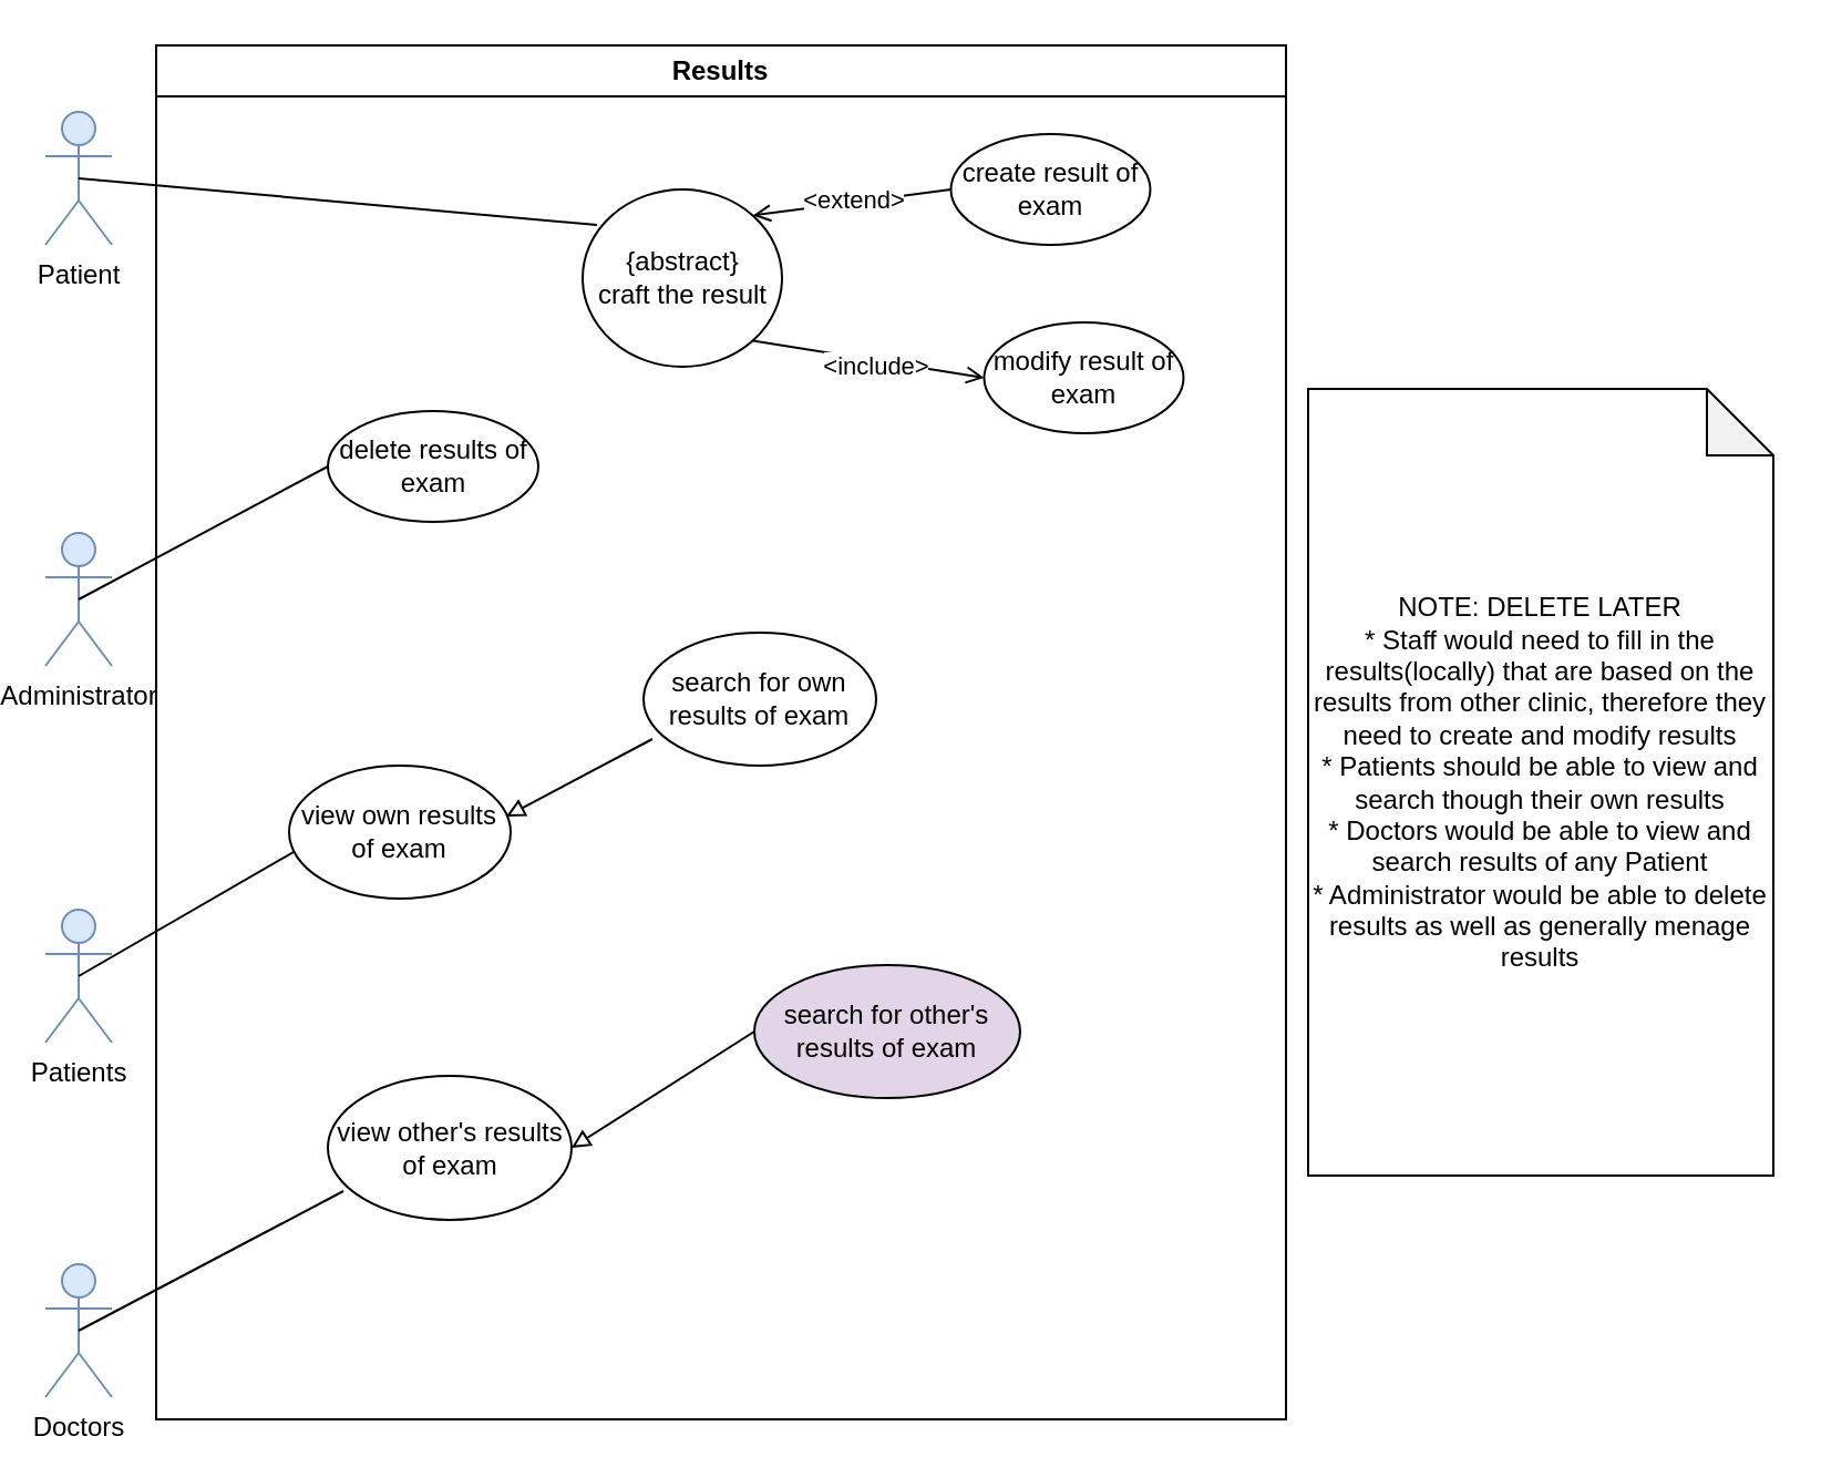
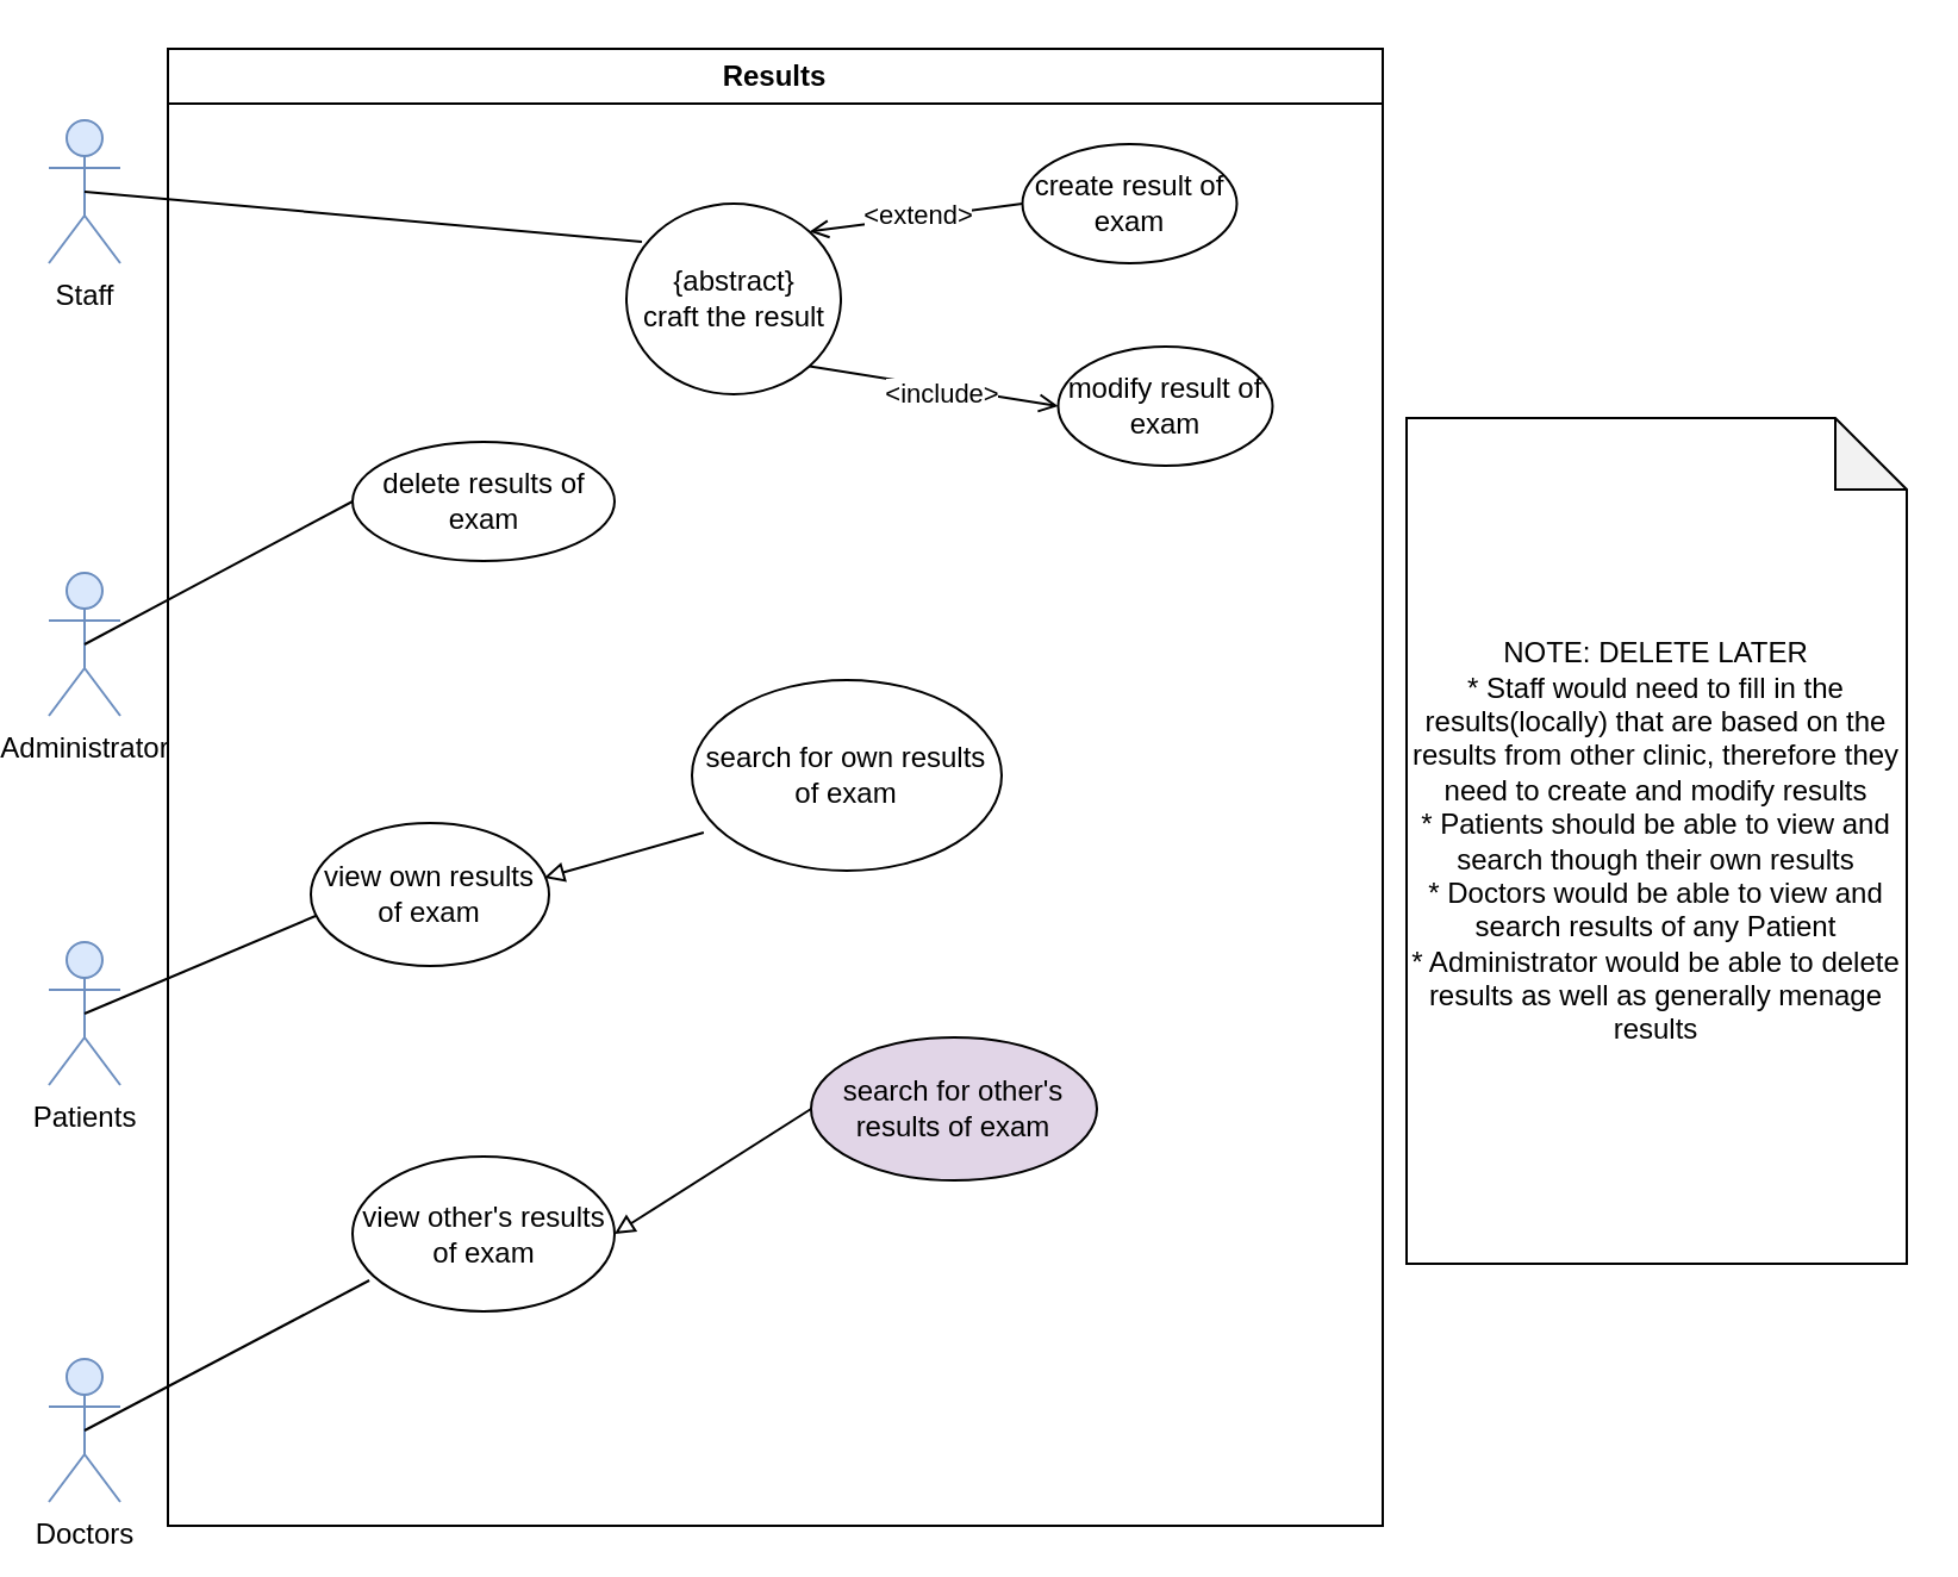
  <mxCell id="0" />
  <mxCell id="1" parent="0" />
  <mxCell id="2" value="create result of exam" style="ellipse;whiteSpace=wrap;html=1;" parent="1" vertex="1"><mxGeometry x="428.75" y="60" width="90" height="50" as="geometry" /></mxCell>
  <mxCell id="3" value="{abstract}&lt;br&gt;craft the result" style="ellipse;whiteSpace=wrap;html=1;" parent="1" vertex="1"><mxGeometry x="262.5" y="85" width="90" height="80" as="geometry" /></mxCell>
  <mxCell id="4" value="" style="endArrow=none;html=1;rounded=0;exitX=1;exitY=0;exitDx=0;exitDy=0;entryX=0;entryY=0.5;entryDx=0;entryDy=0;endFill=0;startArrow=open;startFill=0;" parent="1" source="3" target="2" edge="1"><mxGeometry width="50" height="50" relative="1" as="geometry"><mxPoint x="80" y="-0.13" as="sourcePoint" /><mxPoint x="145" y="-48.13" as="targetPoint" /></mxGeometry></mxCell>
  <mxCell id="5" value="&amp;lt;extend&amp;gt;" style="edgeLabel;html=1;align=center;verticalAlign=middle;resizable=0;points=[];" parent="4" vertex="1" connectable="0"><mxGeometry x="-0.126" y="-5" relative="1" as="geometry"><mxPoint x="6" y="-7" as="offset" /></mxGeometry></mxCell>
  <mxCell id="6" value="" style="endArrow=open;html=1;rounded=0;endFill=0;exitX=1;exitY=1;exitDx=0;exitDy=0;entryX=0;entryY=0.5;entryDx=0;entryDy=0;" parent="1" source="3" target="8" edge="1"><mxGeometry width="50" height="50" relative="1" as="geometry"><mxPoint x="308.75" y="200" as="sourcePoint" /><mxPoint x="440" y="170" as="targetPoint" /></mxGeometry></mxCell>
  <mxCell id="7" value="&amp;lt;include&amp;gt;" style="edgeLabel;html=1;align=center;verticalAlign=middle;resizable=0;points=[];" parent="6" vertex="1" connectable="0"><mxGeometry x="-0.126" y="-5" relative="1" as="geometry"><mxPoint x="11" y="-1" as="offset" /></mxGeometry></mxCell>
  <mxCell id="8" value="modify result of exam" style="ellipse;whiteSpace=wrap;html=1;" parent="1" vertex="1"><mxGeometry x="443.75" y="145" width="90" height="50" as="geometry" /></mxCell>
  <mxCell id="9" value="Doctors" style="shape=umlActor;verticalLabelPosition=bottom;verticalAlign=top;html=1;outlineConnect=0;fillColor=#dae8fc;strokeColor=#6c8ebf;" parent="1" vertex="1"><mxGeometry x="20" y="570" width="30" height="60" as="geometry" /></mxCell>
  <mxCell id="10" value="Administrator" style="shape=umlActor;verticalLabelPosition=bottom;verticalAlign=top;html=1;outlineConnect=0;fillColor=#dae8fc;strokeColor=#6c8ebf;" parent="1" vertex="1"><mxGeometry x="20" y="240" width="30" height="60" as="geometry" /></mxCell>
- <mxCell id="11" value="Patient" style="shape=umlActor;verticalLabelPosition=bottom;verticalAlign=top;html=1;outlineConnect=0;fillColor=#dae8fc;strokeColor=#6c8ebf;" parent="1" vertex="1"><mxGeometry x="20" y="50" width="30" height="60" as="geometry" /></mxCell>
- <mxCell id="12" value="Patients" style="shape=umlActor;verticalLabelPosition=bottom;verticalAlign=top;html=1;outlineConnect=0;fillColor=#dae8fc;strokeColor=#6c8ebf;" parent="1" vertex="1"><mxGeometry x="20" y="410" width="30" height="60" as="geometry" /></mxCell>
+ <mxCell id="11" value="Staff" style="shape=umlActor;verticalLabelPosition=bottom;verticalAlign=top;html=1;outlineConnect=0;fillColor=#dae8fc;strokeColor=#6c8ebf;" parent="1" vertex="1"><mxGeometry x="20" y="50" width="30" height="60" as="geometry" /></mxCell>
+ <mxCell id="12" value="Patients" style="shape=umlActor;verticalLabelPosition=bottom;verticalAlign=top;html=1;outlineConnect=0;fillColor=#dae8fc;strokeColor=#6c8ebf;" parent="1" vertex="1"><mxGeometry x="20" y="395" width="30" height="60" as="geometry" /></mxCell>
  <mxCell id="13" value="" style="endArrow=none;html=1;rounded=0;exitX=0.5;exitY=0.5;exitDx=0;exitDy=0;exitPerimeter=0;entryX=0.072;entryY=0.2;entryDx=0;entryDy=0;entryPerimeter=0;" parent="1" target="3" edge="1"><mxGeometry width="50" height="50" relative="1" as="geometry"><mxPoint x="35" y="80" as="sourcePoint" /><mxPoint x="660" y="320" as="targetPoint" /></mxGeometry></mxCell>
  <mxCell id="14" value="" style="endArrow=none;html=1;rounded=0;exitX=0.5;exitY=0.5;exitDx=0;exitDy=0;exitPerimeter=0;entryX=0;entryY=0.5;entryDx=0;entryDy=0;" parent="1" target="19" edge="1"><mxGeometry width="50" height="50" relative="1" as="geometry"><mxPoint x="35" y="270" as="sourcePoint" /><mxPoint x="121.98" y="212.04" as="targetPoint" /></mxGeometry></mxCell>
  <mxCell id="15" value="" style="endArrow=none;html=1;rounded=0;entryX=0.064;entryY=0.8;entryDx=0;entryDy=0;entryPerimeter=0;exitX=0.5;exitY=0.5;exitDx=0;exitDy=0;exitPerimeter=0;" parent="1" source="9" target="22" edge="1"><mxGeometry width="50" height="50" relative="1" as="geometry"><mxPoint x="100" y="650" as="sourcePoint" /><mxPoint x="647" y="732" as="targetPoint" /></mxGeometry></mxCell>
  <mxCell id="16" value="" style="endArrow=none;html=1;rounded=0;exitX=0.5;exitY=0.5;exitDx=0;exitDy=0;exitPerimeter=0;entryX=0.02;entryY=0.65;entryDx=0;entryDy=0;entryPerimeter=0;" parent="1" source="12" target="20" edge="1"><mxGeometry width="50" height="50" relative="1" as="geometry"><mxPoint x="490" y="330" as="sourcePoint" /><mxPoint x="540" y="280" as="targetPoint" /></mxGeometry></mxCell>
  <mxCell id="17" value="Results" style="swimlane;whiteSpace=wrap;html=1;" parent="1" vertex="1"><mxGeometry x="70" y="20" width="510" height="620" as="geometry" /></mxCell>
- <mxCell id="18" value="search for own results of exam" style="ellipse;whiteSpace=wrap;html=1;" parent="17" vertex="1"><mxGeometry x="220" y="265" width="105" height="60" as="geometry" /></mxCell>
- <mxCell id="19" value="delete results of exam" style="ellipse;whiteSpace=wrap;html=1;" parent="17" vertex="1"><mxGeometry x="77.5" y="165" width="95" height="50" as="geometry" /></mxCell>
+ <mxCell id="18" value="search for own results of exam" style="ellipse;whiteSpace=wrap;html=1;" parent="17" vertex="1"><mxGeometry x="220" y="265" width="130" height="80" as="geometry" /></mxCell>
+ <mxCell id="19" value="delete results of exam" style="ellipse;whiteSpace=wrap;html=1;" parent="17" vertex="1"><mxGeometry x="77.5" y="165" width="110" height="50" as="geometry" /></mxCell>
  <mxCell id="20" value="view own results of exam" style="ellipse;whiteSpace=wrap;html=1;" parent="17" vertex="1"><mxGeometry x="60" y="325" width="100" height="60" as="geometry" /></mxCell>
  <mxCell id="21" value="" style="endArrow=none;html=1;rounded=0;entryX=0.038;entryY=0.8;entryDx=0;entryDy=0;exitX=0.98;exitY=0.383;exitDx=0;exitDy=0;exitPerimeter=0;entryPerimeter=0;startArrow=block;startFill=0;" parent="17" source="20" target="18" edge="1"><mxGeometry width="50" height="50" relative="1" as="geometry"><mxPoint x="-65" y="395" as="sourcePoint" /><mxPoint x="165" y="419" as="targetPoint" /></mxGeometry></mxCell>
  <mxCell id="22" value="view other's results of exam" style="ellipse;whiteSpace=wrap;html=1;" parent="17" vertex="1"><mxGeometry x="77.5" y="465.0" width="110" height="65" as="geometry" /></mxCell>
  <mxCell id="23" value="search for other's results of exam" style="ellipse;whiteSpace=wrap;html=1;fillColor=#e1d5e7;" parent="17" vertex="1"><mxGeometry x="270" y="415" width="120" height="60" as="geometry" /></mxCell>
  <mxCell id="24" value="" style="endArrow=none;html=1;rounded=0;entryX=0;entryY=0.5;entryDx=0;entryDy=0;exitX=1;exitY=0.5;exitDx=0;exitDy=0;startArrow=block;startFill=0;" parent="17" source="22" target="23" edge="1"><mxGeometry width="50" height="50" relative="1" as="geometry"><mxPoint x="248" y="433" as="sourcePoint" /><mxPoint x="354" y="403" as="targetPoint" /></mxGeometry></mxCell>
  <mxCell id="25" value="NOTE: DELETE LATER&lt;br&gt;* Staff would need to fill in the results(locally) that are based on the results from other clinic, therefore they need to create and modify results&lt;br&gt;* Patients should be able to view and search though their own results&lt;br&gt;* Doctors would be able to view and search results of any Patient&lt;br&gt;* Administrator would be able to delete results as well as generally menage results" style="shape=note;whiteSpace=wrap;html=1;backgroundOutline=1;darkOpacity=0.05;" parent="1" vertex="1"><mxGeometry x="590" y="175" width="210" height="355" as="geometry" /></mxCell>
